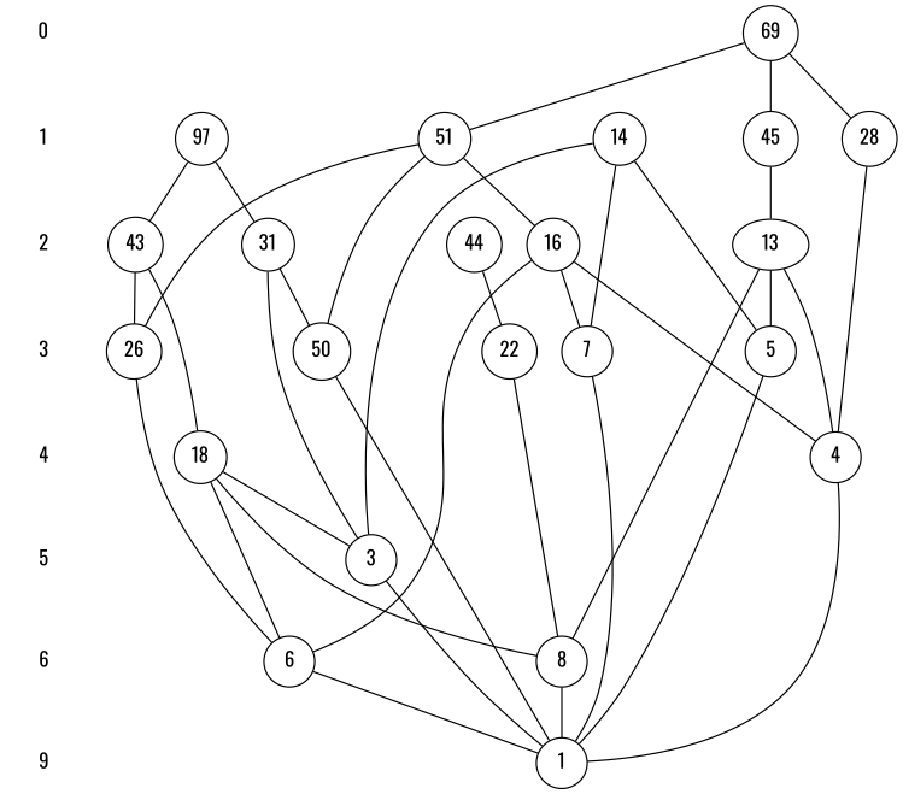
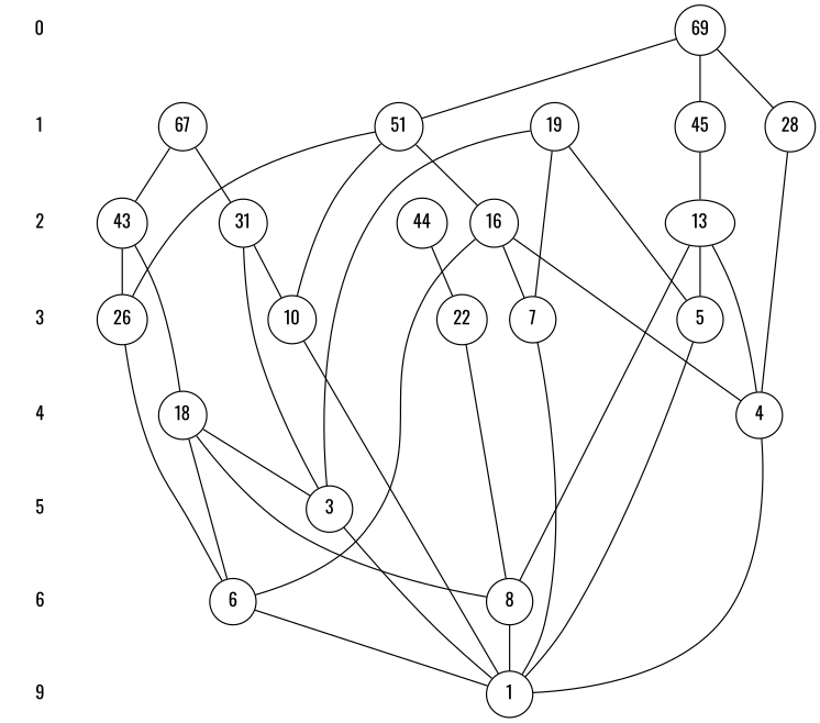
  digraph {
    fontname=Oswald
    node [fontname=Oswald shape=circle]
    edge [arrowhead=none fontname=Oswald]
    n1 [color=white label=9 shape=""]
    n2 [label=1]
    n3 [color=white label=5 shape=""]
    n4 [label=3]
    n5 [color=white label=4 shape=""]
    n6 [label=4]
    n7 [color=white label=3 shape=""]
    n8 [label=5]
    n9 [color=white label=6 shape=""]
    n10 [label=6]
    n11 [label=7]
    n12 [label=8]
-   n13 [label=50]
+   n13 [label=10]
    n14 [color=white label=2 shape=""]
    n15 [label=13 shape=ellipse]
    n16 [color=white label=1 shape=""]
-   n17 [label=14]
+   n17 [label=19]
    n18 [label=16]
    n19 [label=18]
    n20 [label=22]
    n21 [label=26]
    n22 [label=28]
    n23 [label=31]
-   n24 [label=97]
+   n24 [label=67]
    n25 [label=43]
    n26 [label=44]
    n27 [label=45]
    n28 [label=51]
    n29 [color=white label=0 shape=""]
    n30 [label=69]
    subgraph sub_1 {
      rank=same
      n1
      n2
    }
    subgraph sub_2 {
      rank=same
      n3
      n4
    }
    subgraph sub_3 {
      rank=same
      n5
      n6
    }
    subgraph sub_4 {
      rank=same
      n7
      n8
    }
    subgraph sub_5 {
      rank=same
      n9
      n10
    }
    subgraph sub_6 {
      rank=same
      n7
      n11
    }
    subgraph sub_7 {
      rank=same
      n9
      n12
    }
    subgraph sub_8 {
      rank=same
      n7
      n13
    }
    subgraph sub_9 {
      rank=same
      n14
      n15
    }
    subgraph sub_10 {
      rank=same
      n16
      n17
    }
    subgraph sub_11 {
      rank=same
      n14
      n18
    }
    subgraph sub_12 {
      rank=same
      n5
      n19
    }
    subgraph sub_13 {
      rank=same
      n7
      n20
    }
    subgraph sub_14 {
      rank=same
      n7
      n21
    }
    subgraph sub_15 {
      rank=same
      n16
      n22
    }
    subgraph sub_16 {
      rank=same
      n14
      n23
    }
    subgraph sub_17 {
      rank=same
      n16
      n24
    }
    subgraph sub_18 {
      rank=same
      n14
      n25
    }
    subgraph sub_19 {
      rank=same
      n14
      n26
    }
    subgraph sub_20 {
      rank=same
      n16
      n27
    }
    subgraph sub_21 {
      rank=same
      n16
      n28
    }
    subgraph sub_22 {
      rank=same
      n29
      n30
    }
    n3 -> n9 [color=white]
    n4 -> n2
    n5 -> n3 [color=white]
    n6 -> n2
    n7 -> n5 [color=white]
    n8 -> n2
    n9 -> n1 [color=white]
    n10 -> n2
    n11 -> n2
    n12 -> n2
    n13 -> n2
    n14 -> n7 [color=white]
    n15 -> n6
    n15 -> n8
    n15 -> n12
    n16 -> n14 [color=white]
    n17 -> n4
    n17 -> n8
    n17 -> n11
    n18 -> n6
    n18 -> n10
    n18 -> n11
    n19 -> n4
    n19 -> n10
    n19 -> n12
    n20 -> n12
    n21 -> n10
    n22 -> n6
    n23 -> n4
    n23 -> n13
    n24 -> n23
    n24 -> n25
    n25 -> n19
    n25 -> n21
    n26 -> n20
    n27 -> n15
    n28 -> n13
    n28 -> n18
    n28 -> n21
    n29 -> n16 [color=white]
    n30 -> n22
    n30 -> n27
    n30 -> n28
  }
